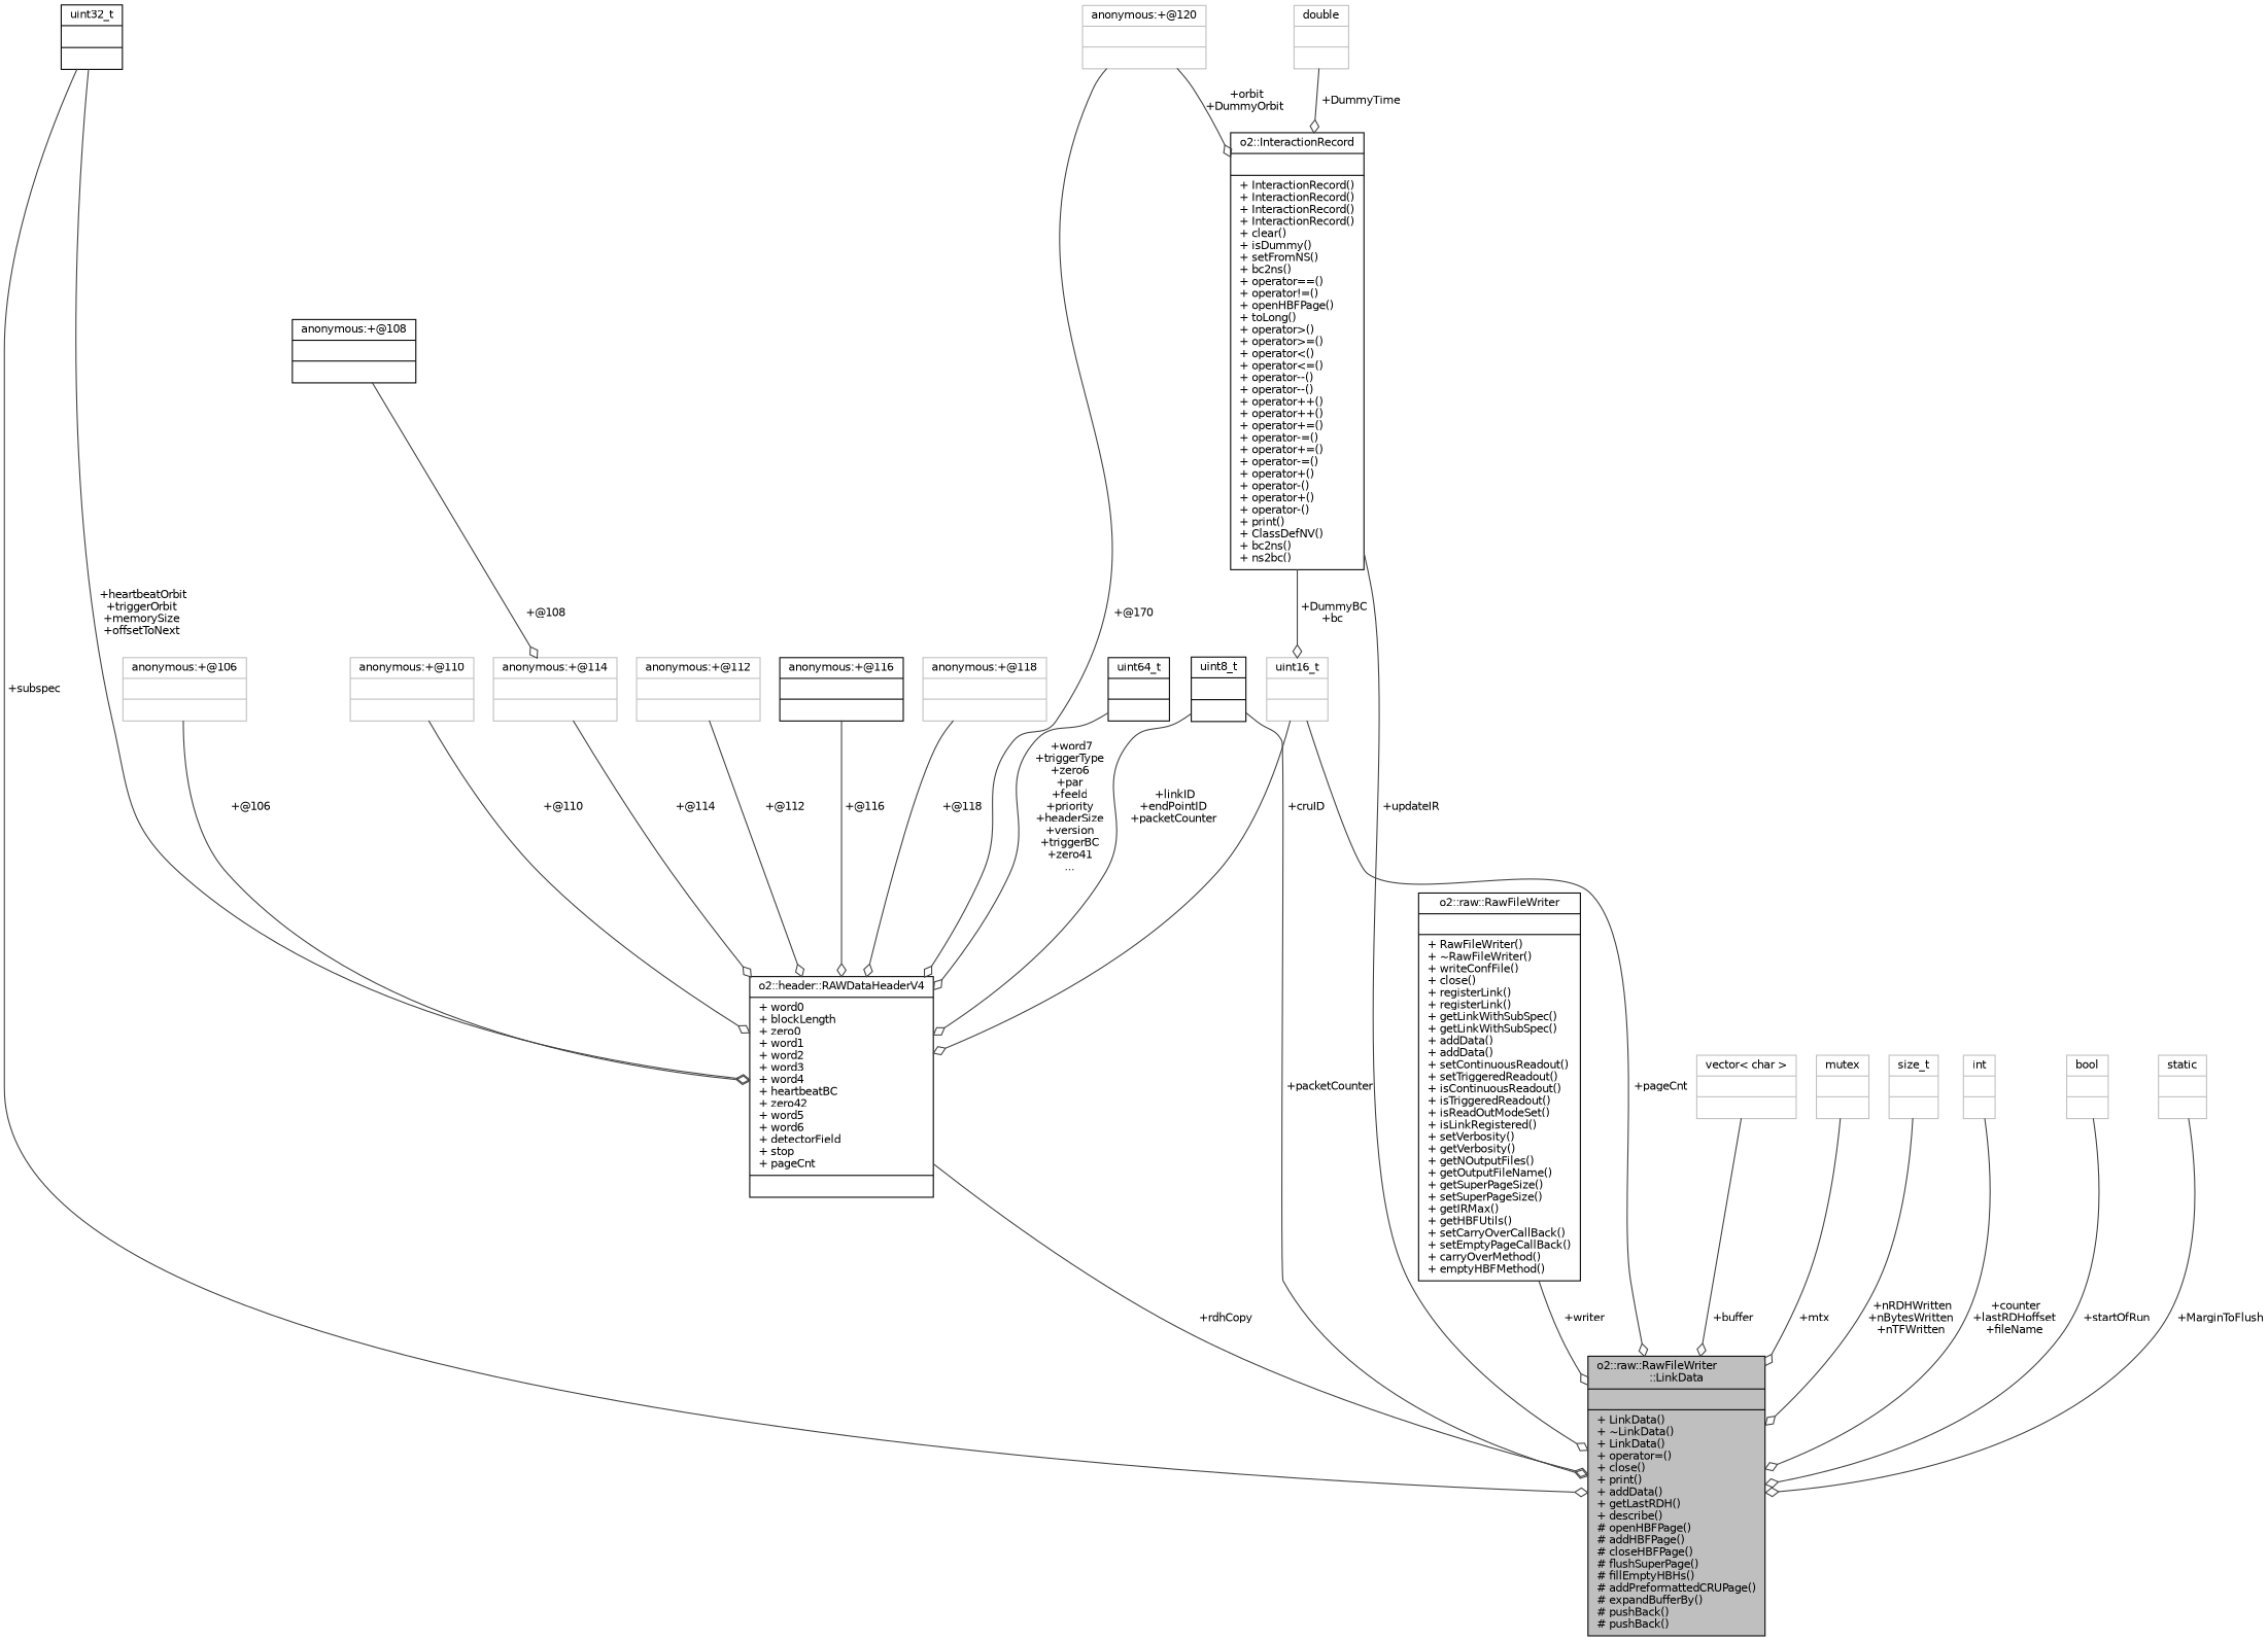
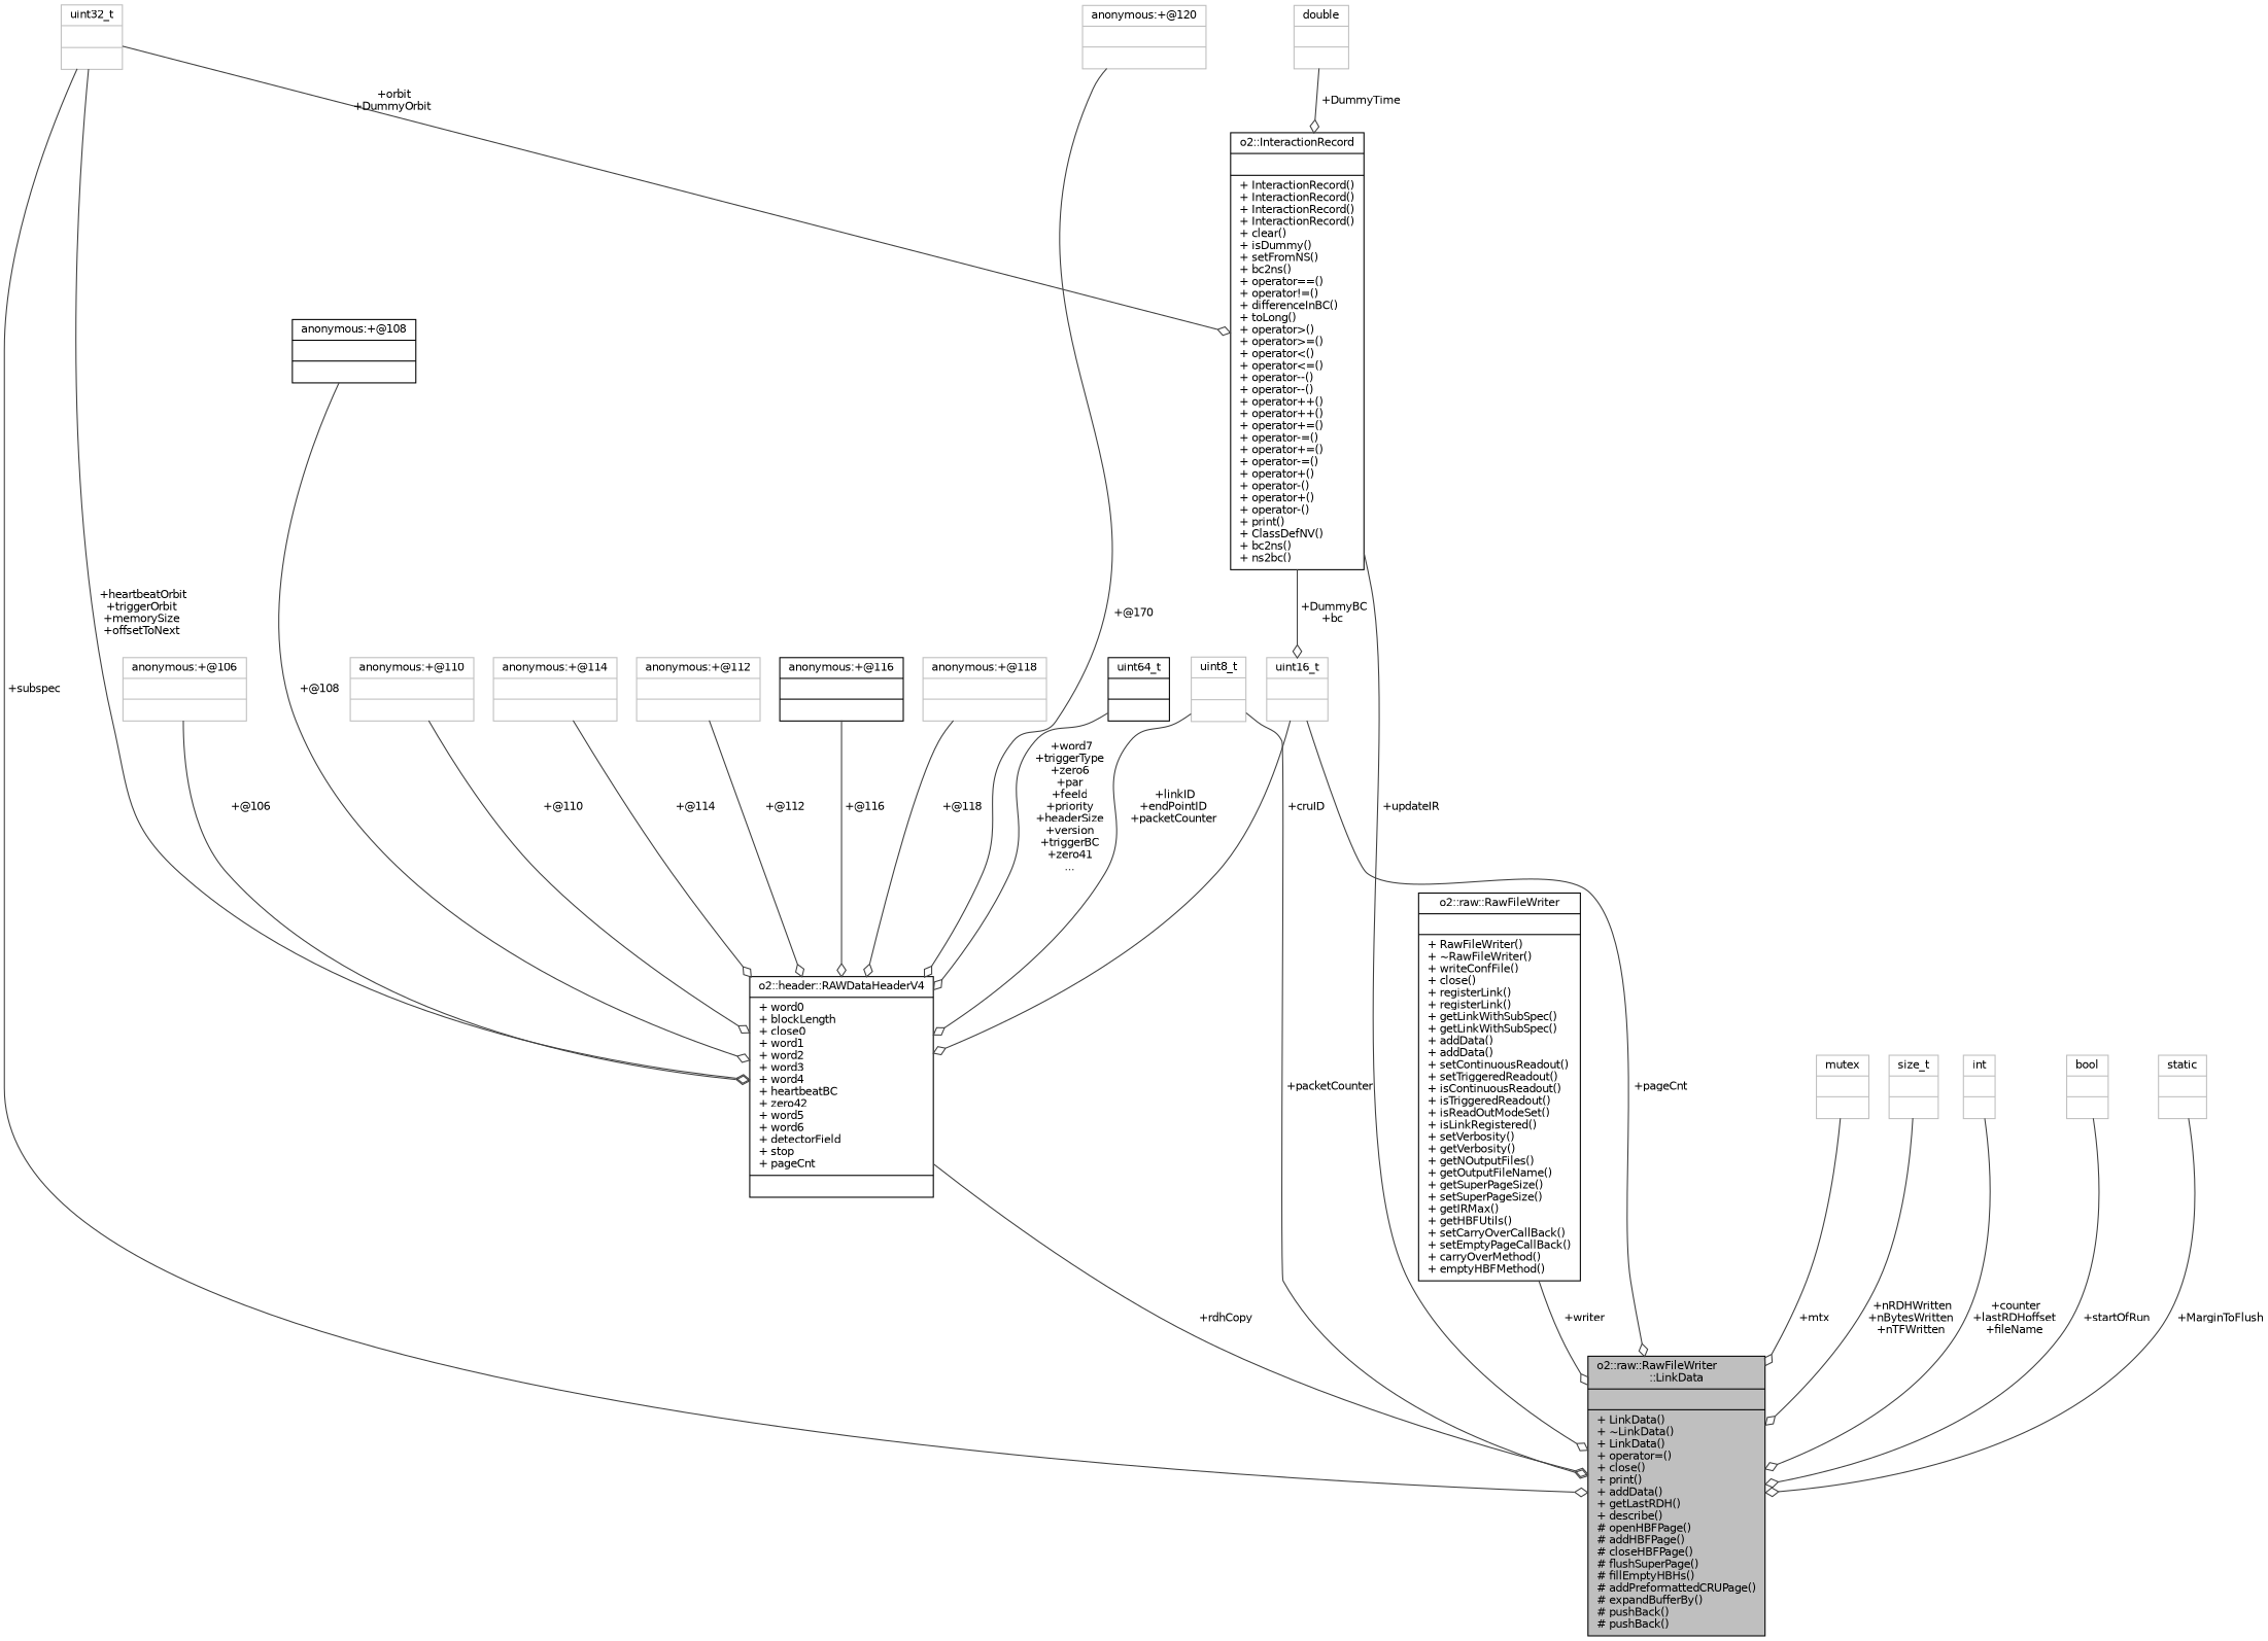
  digraph {
    node [color=grey75 fontname=Helvetica fontsize=10 shape=record]
    edge [arrowhead=odiamond color=grey25 fontname=Helvetica fontsize=10 labelfontname=Helvetica labelfontsize=10 style=solid]
    n1 [color=black fillcolor=grey75 fontcolor=black height=0.2 label="{o2::raw::RawFileWriter\l::LinkData\n||+ LinkData()\l+ ~LinkData()\l+ LinkData()\l+ operator=()\l+ close()\l+ print()\l+ addData()\l+ getLastRDH()\l+ describe()\l# openHBFPage()\l# addHBFPage()\l# closeHBFPage()\l# flushSuperPage()\l# fillEmptyHBHs()\l# addPreformattedCRUPage()\l# expandBufferBy()\l# pushBack()\l# pushBack()\l}" style=filled width=0.4]
-   n2 [color=black height=0.2 label="{o2::InteractionRecord\n||+ InteractionRecord()\l+ InteractionRecord()\l+ InteractionRecord()\l+ InteractionRecord()\l+ clear()\l+ isDummy()\l+ setFromNS()\l+ bc2ns()\l+ operator==()\l+ operator!=()\l+ openHBFPage()\l+ toLong()\l+ operator\>()\l+ operator\>=()\l+ operator\<()\l+ operator\<=()\l+ operator--()\l+ operator--()\l+ operator++()\l+ operator++()\l+ operator+=()\l+ operator-=()\l+ operator+=()\l+ operator-=()\l+ operator+()\l+ operator-()\l+ operator+()\l+ operator-()\l+ print()\l+ ClassDefNV()\l+ bc2ns()\l+ ns2bc()\l}" width=0.4]
+   n2 [color=black height=0.2 label="{o2::InteractionRecord\n||+ InteractionRecord()\l+ InteractionRecord()\l+ InteractionRecord()\l+ InteractionRecord()\l+ clear()\l+ isDummy()\l+ setFromNS()\l+ bc2ns()\l+ operator==()\l+ operator!=()\l+ differenceInBC()\l+ toLong()\l+ operator\>()\l+ operator\>=()\l+ operator\<()\l+ operator\<=()\l+ operator--()\l+ operator--()\l+ operator++()\l+ operator++()\l+ operator+=()\l+ operator-=()\l+ operator+=()\l+ operator-=()\l+ operator+()\l+ operator-()\l+ operator+()\l+ operator-()\l+ print()\l+ ClassDefNV()\l+ bc2ns()\l+ ns2bc()\l}" width=0.4]
    n3 [height=0.2 label="{uint16_t\n||}" width=0.4]
    n4 [height=0.2 label="{double\n||}" width=0.4]
-   n5 [color=black height=0.2 label="{o2::header::RAWDataHeaderV4\n|+ word0\l+ blockLength\l+ zero0\l+ word1\l+ word2\l+ word3\l+ word4\l+ heartbeatBC\l+ zero42\l+ word5\l+ word6\l+ detectorField\l+ stop\l+ pageCnt\l|}" width=0.4]
-   n6 [color=black height=0.2 label="{uint32_t\n||}" width=0.4]
+   n5 [color=black height=0.2 label="{o2::header::RAWDataHeaderV4\n|+ word0\l+ blockLength\l+ close0\l+ word1\l+ word2\l+ word3\l+ word4\l+ heartbeatBC\l+ zero42\l+ word5\l+ word6\l+ detectorField\l+ stop\l+ pageCnt\l|}" width=0.4]
+   n6 [height=0.2 label="{uint32_t\n||}" width=0.4]
    n7 [color=black height=0.2 label="{o2::raw::RawFileWriter\n||+ RawFileWriter()\l+ ~RawFileWriter()\l+ writeConfFile()\l+ close()\l+ registerLink()\l+ registerLink()\l+ getLinkWithSubSpec()\l+ getLinkWithSubSpec()\l+ addData()\l+ addData()\l+ setContinuousReadout()\l+ setTriggeredReadout()\l+ isContinuousReadout()\l+ isTriggeredReadout()\l+ isReadOutModeSet()\l+ isLinkRegistered()\l+ setVerbosity()\l+ getVerbosity()\l+ getNOutputFiles()\l+ getOutputFileName()\l+ getSuperPageSize()\l+ setSuperPageSize()\l+ getIRMax()\l+ getHBFUtils()\l+ setCarryOverCallBack()\l+ setEmptyPageCallBack()\l+ carryOverMethod()\l+ emptyHBFMethod()\l}" width=0.4]
-   n8 [color=black height=0.2 label="{uint8_t\n||}" width=0.4]
-   n9 [height=0.2 label="{vector\< char \>\n||}" width=0.4]
+   n8 [height=0.2 label="{uint8_t\n||}" width=0.4]
    n10 [height=0.2 label="{mutex\n||}" width=0.4]
    n11 [height=0.2 label="{size_t\n||}" width=0.4]
    n12 [height=0.2 label="{int\n||}" width=0.4]
    n13 [height=0.2 label="{bool\n||}" width=0.4]
    n14 [height=0.2 label="{static\n||}" width=0.4]
    n15 [height=0.2 label="{anonymous:+@120\n||}" width=0.4]
    n16 [color=black height=0.2 label="{uint64_t\n||}" width=0.4]
    n17 [height=0.2 label="{anonymous:+@106\n||}" width=0.4]
    n18 [color=black height=0.2 label="{anonymous:+@108\n||}" width=0.4]
    n19 [height=0.2 label="{anonymous:+@110\n||}" width=0.4]
    n20 [height=0.2 label="{anonymous:+@112\n||}" width=0.4]
    n21 [height=0.2 label="{anonymous:+@114\n||}" width=0.4]
    n22 [color=black height=0.2 label="{anonymous:+@116\n||}" width=0.4]
    n23 [height=0.2 label="{anonymous:+@118\n||}" width=0.4]
    n2 -> n1 [label=" +updateIR"]
    n2 -> n3 [label=" +DummyBC\n+bc"]
    n3 -> n1 [label=" +pageCnt"]
    n3 -> n5 [label=" +cruID"]
    n4 -> n2 [label=" +DummyTime"]
    n5 -> n1 [label=" +rdhCopy"]
    n6 -> n1 [label=" +subspec"]
-   n15 -> n2 [label=" +orbit\n+DummyOrbit"]
+   n6 -> n2 [label=" +orbit\n+DummyOrbit"]
    n6 -> n5 [label=" +heartbeatOrbit\n+triggerOrbit\n+memorySize\n+offsetToNext"]
    n7 -> n1 [label=" +writer"]
    n8 -> n1 [label=" +packetCounter"]
    n8 -> n5 [label=" +linkID\n+endPointID\n+packetCounter"]
-   n9 -> n1 [label=" +buffer"]
    n10 -> n1 [label=" +mtx"]
    n11 -> n1 [label=" +nRDHWritten\n+nBytesWritten\n+nTFWritten"]
    n12 -> n1 [label=" +counter\n+lastRDHoffset\n+fileName"]
    n13 -> n1 [label=" +startOfRun"]
    n14 -> n1 [label=" +MarginToFlush"]
    n15 -> n5 [label=" +@170"]
    n16 -> n5 [label=" +word7\n+triggerType\n+zero6\n+par\n+feeId\n+priority\n+headerSize\n+version\n+triggerBC\n+zero41\n..."]
    n17 -> n5 [label=" +@106"]
-   n18 -> n21 [label=" +@108"]
+   n18 -> n5 [label=" +@108"]
    n19 -> n5 [label=" +@110"]
    n20 -> n5 [label=" +@112"]
    n21 -> n5 [label=" +@114"]
    n22 -> n5 [label=" +@116"]
    n23 -> n5 [label=" +@118"]
  }
